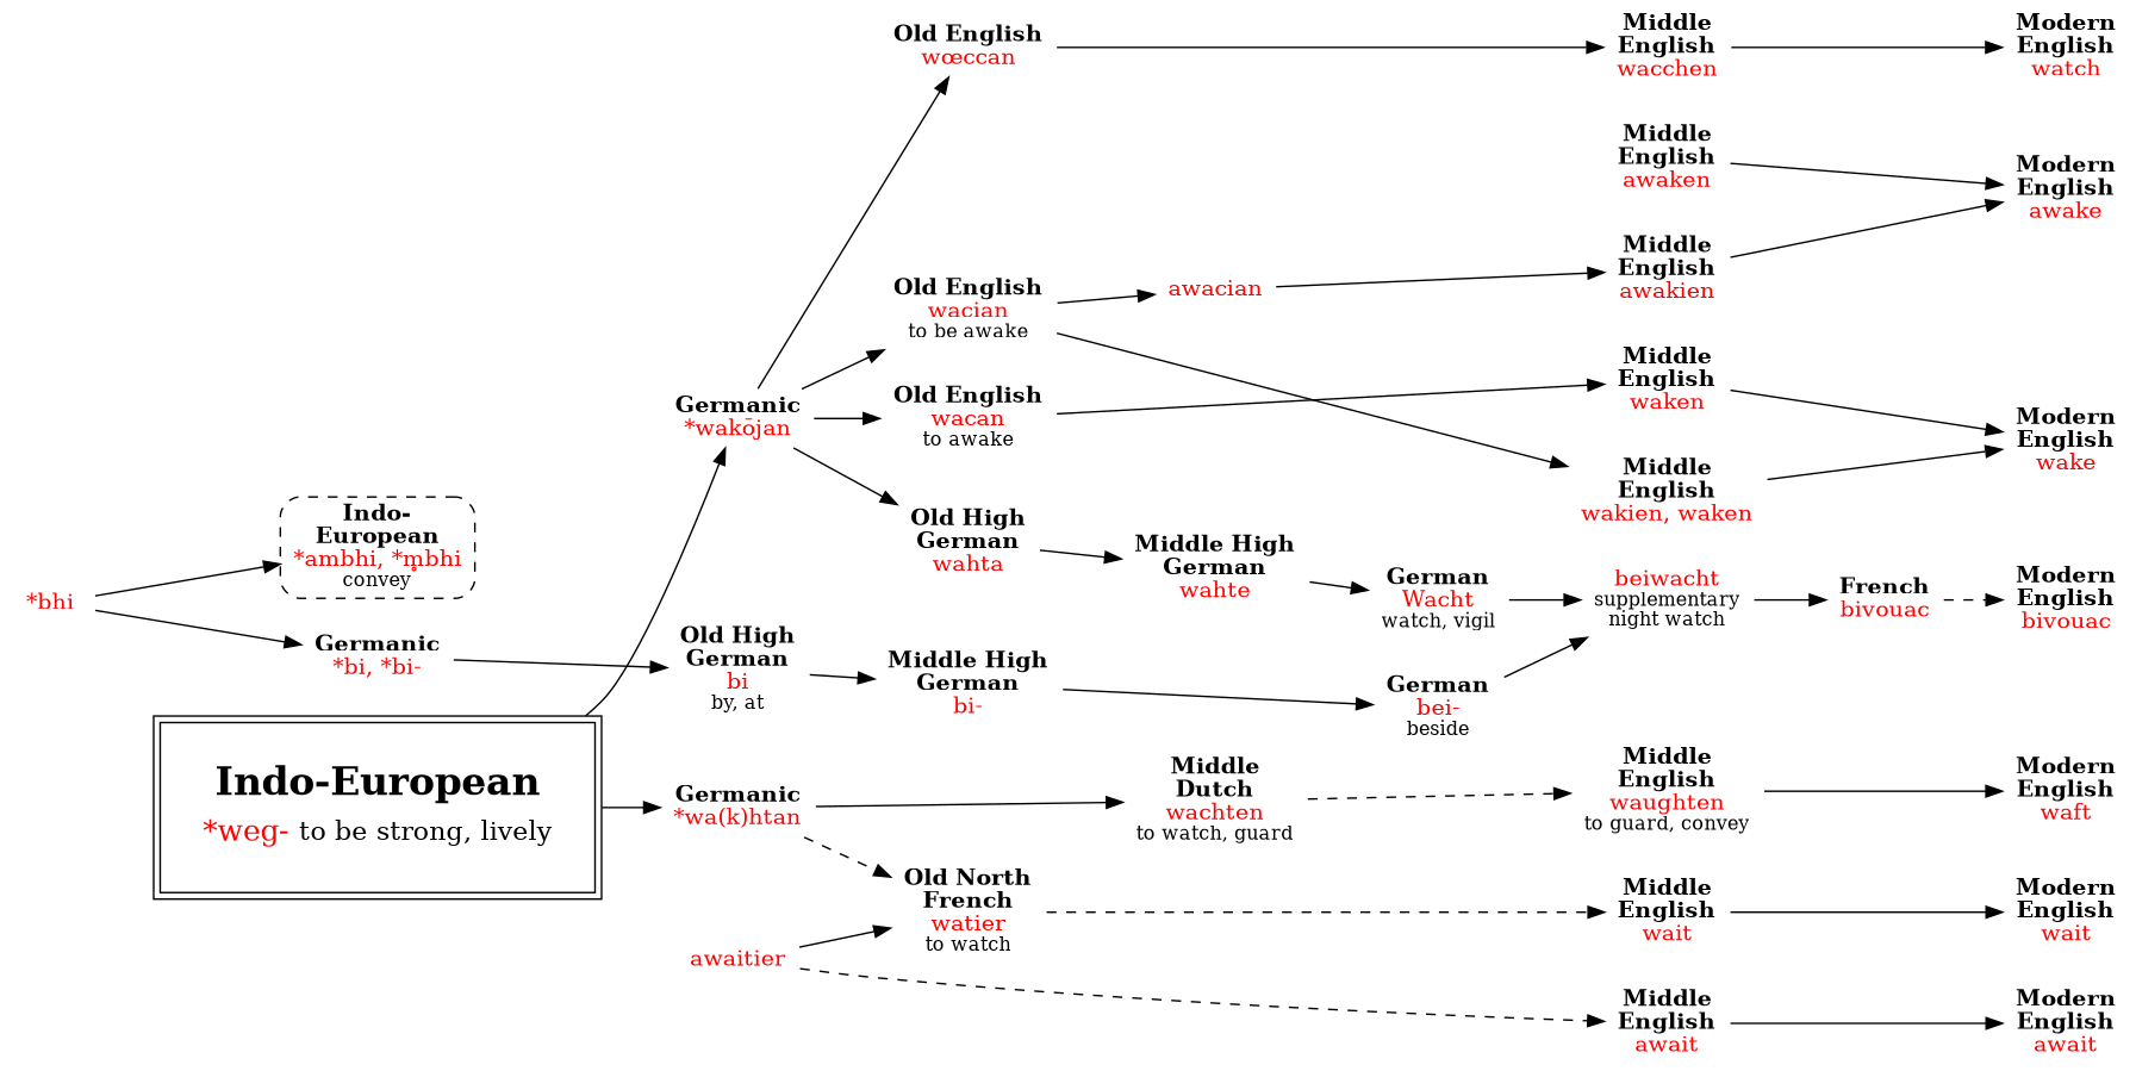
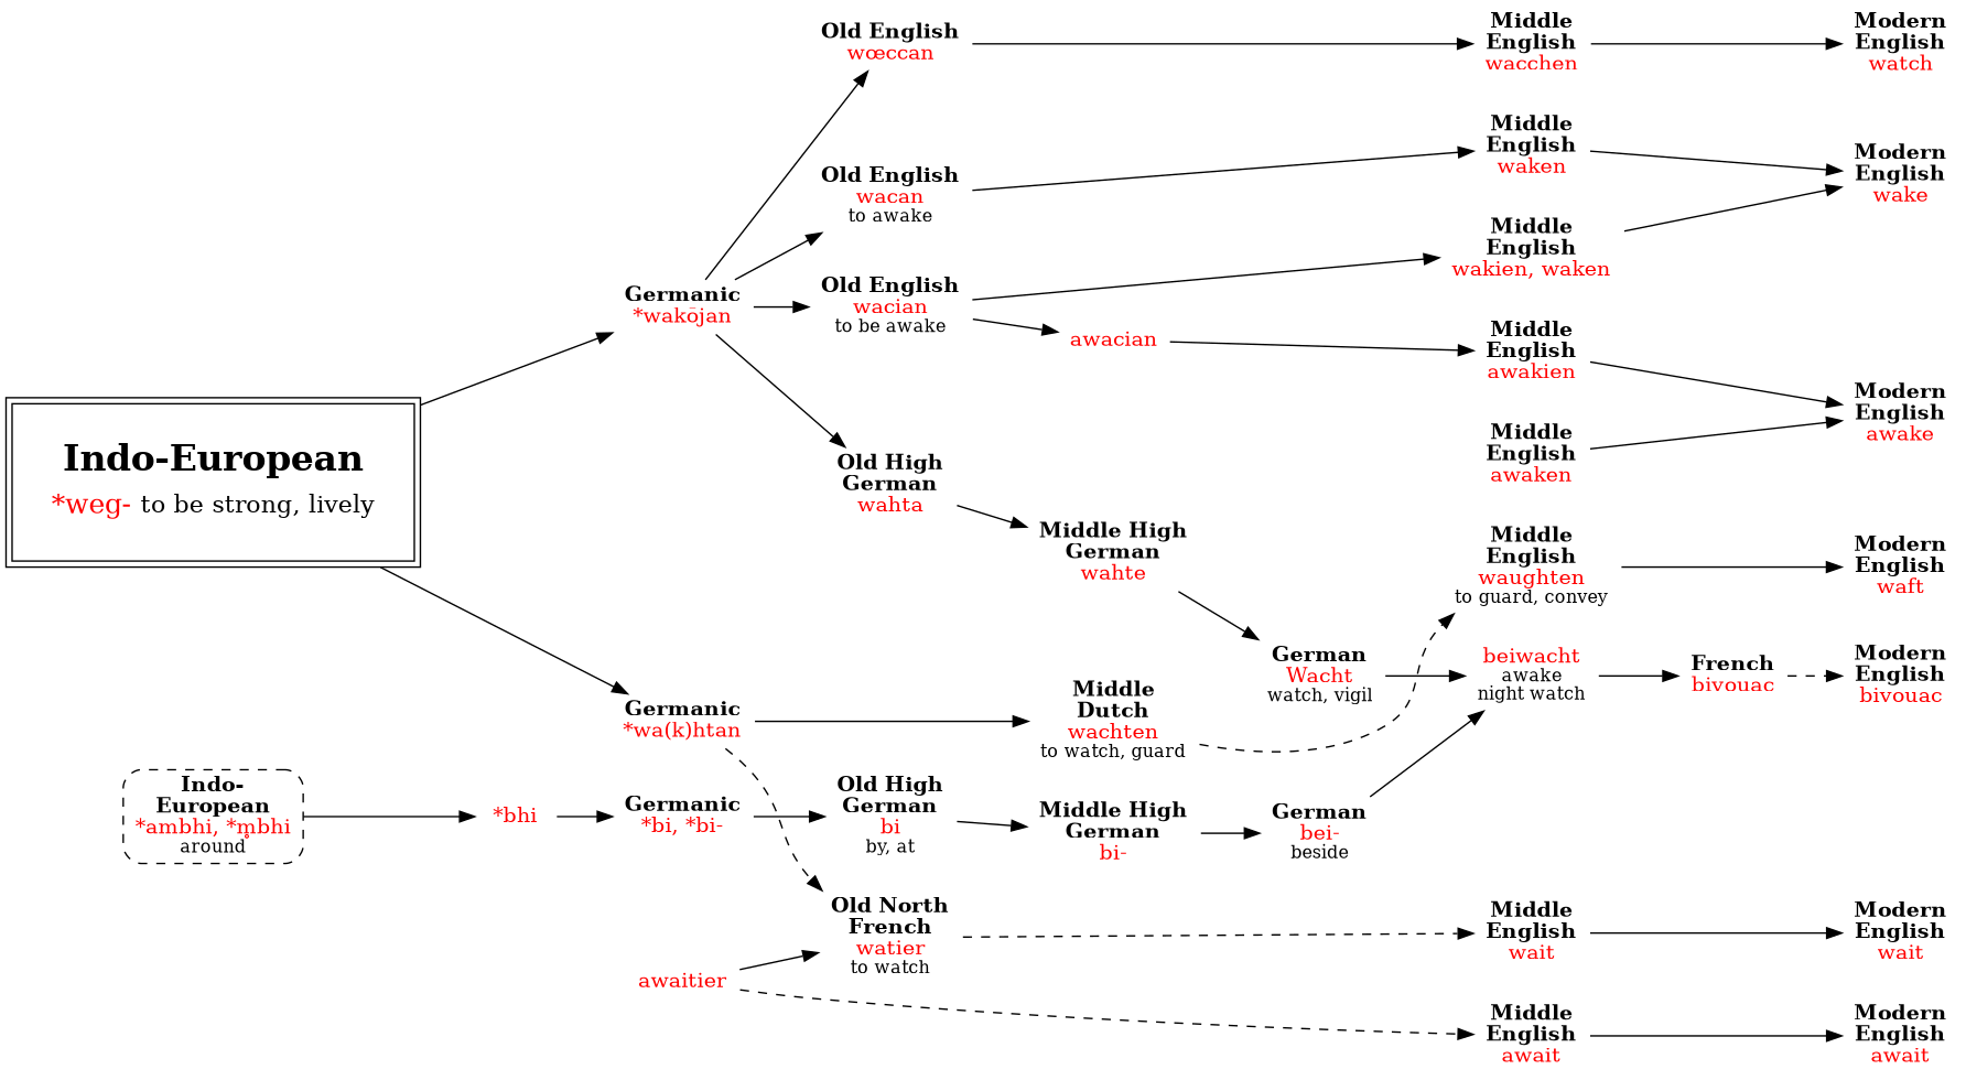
  digraph {
    rankdir=LR
    node [shape=plaintext]
    n1 [label=<<b>Germanic</b><br/><font color="red">*wakōjan</font>>]
    n2 [label=<<b>Germanic</b><br/><font color="red">*wa(k)htan</font>>]
    n3 [label=<<b>Middle<br/>English</b><br/><font color="red">waken</font>>]
    n4 [label=<<b>Middle<br/>English</b><br/><font color="red">awaken</font>>]
    n5 [label=<<b>Middle<br/>English</b><br/><font color="red">wakien, waken</font>>]
    n6 [label=<<b>Middle<br/>English</b><br/><font color="red">awakien</font>>]
    n7 [label=<<b>Middle<br/>English</b><br/><font color="red">waughten</font><br/><font point-size="12">to guard, convey</font>>]
    n8 [label=<<b>Middle<br/>English</b><br/><font color="red">wait</font>>]
    n9 [label=<<b>Middle<br/>English</b><br/><font color="red">await</font>>]
    n10 [label=<<b>Modern<br/>English</b><br/><font color="red">watch</font>>]
    n11 [label=<<b>Modern<br/>English</b><br/><font color="red">wake</font>>]
    n12 [label=<<b>Modern<br/>English</b><br/><font color="red">awake</font>>]
    n13 [label=<<b>Modern<br/>English</b><br/><font color="red">bivouac</font>>]
    n14 [label=<<b>Modern<br/>English</b><br/><font color="red">waft</font>>]
    n15 [label=<<b>Modern<br/>English</b><br/><font color="red">wait</font>>]
    n16 [label=<<b>Modern<br/>English</b><br/><font color="red">await</font>>]
    n17 [label=<<b>Old English</b><br/><font color="red">wœccan</font>>]
    n18 [label=<<b>Old English</b><br/><font color="red">wacan</font><br/><font point-size="12">to awake</font>>]
    n19 [label=<<b>Old English</b><br/><font color="red">wacian</font><br/><font point-size="12">to be awake</font>>]
    n20 [label=<<b>Old High<br/>German</b><br/><font color="red">wahta</font>>]
    n21 [label=<<b>Old North<br/>French</b><br/><font color="red">watier</font><br/><font point-size="12">to watch</font>>]
    n22 [label=<<b>Middle<br/>English</b><br/><font color="red">wacchen</font>>]
-   n23 [label=<<font color="red">beiwacht</font><br/><font point-size="12">supplementary<br/>night watch</font>>]
+   n23 [label=<<font color="red">beiwacht</font><br/><font point-size="12">awake<br/>night watch</font>>]
    n24 [label=<<font color="red">awacian</font>>]
    n25 [label=<<b>Middle High<br/>German</b><br/><font color="red">wahte</font>>]
    n26 [label=<<b>Middle<br/>Dutch</b><br/><font color="red">wachten</font><br/><font point-size="12">to watch, guard</font>>]
    n27 [label=<<table border="0"><tr><td colspan="2"><font point-size="24"><b>Indo-European</b></font></td></tr><tr><td><font point-size="18" color="red">*weg-</font></td><td><font point-size="16">to be strong, lively</font></td></tr></table>> margin=.3 peripheries=2 shape=box]
-   n28 [label=<<b>Indo-<br/>European</b><br/><font color="red">*ambhi, *m̥bhi</font><br/><font point-size="12">convey</font>> shape=box style="dashed,rounded"]
+   n28 [label=<<b>Indo-<br/>European</b><br/><font color="red">*ambhi, *m̥bhi</font><br/><font point-size="12">around</font>> shape=box style="dashed,rounded"]
    n29 [label=<<b>French</b><br/><font color="red">bivouac</font>>]
    n30 [label=<<b>German</b><br/><font color="red">Wacht</font><br/><font point-size="12">watch, vigil</font>>]
    n31 [label=<<font color="red">*bhi</font>>]
    n32 [label=<<b>German</b><br/><font color="red">bei-</font><br/><font point-size="12">beside</font>>]
    n33 [label=<<b>Germanic</b><br/><font color="red">*bi, *bi-</font>>]
    n34 [label=<<b>Old High<br/>German</b><br/><font color="red">bi</font><br/><font point-size="12">by, at</font>>]
    n35 [label=<<b>Middle High<br/>German</b><br/><font color="red">bi-</font>>]
    n36 [label=<<font color="red">awaitier</font>>]
    subgraph sub_1 {
      rank=same
      n1
      n2
    }
    subgraph sub_2 {
      rank=same
      n3
      n4
      n5
      n6
    }
    subgraph sub_3 {
      rank=same
      n7
      n8
      n9
    }
    subgraph sub_4 {
      rank=same
      n10
      n11
      n12
      n13
      n14
      n15
      n16
    }
    subgraph sub_5 {
      rank=same
      n17
      n18
      n19
      n20
      n21
    }
    subgraph sub_6 {
      rank=same
      n3
      n4
      n5
      n6
      n7
      n8
      n9
      n22
      n23
    }
    subgraph sub_7 {
      rank=same
      n24
      n25
      n26
    }
    subgraph sub_8 {
      rank=same
      n27
      n28
    }
    n1 -> n17
    n1 -> n18
    n1 -> n19
    n1 -> n20
    n2 -> n21 [style=dashed]
    n2 -> n26
    n3 -> n11
    n4 -> n12
    n5 -> n11
    n6 -> n12
    n7 -> n14
    n8 -> n15
    n9 -> n16
    n17 -> n22 [weight=2]
    n18 -> n3
    n19 -> n5
    n19 -> n24
    n20 -> n25
    n21 -> n8 [style=dashed]
    n22 -> n10
    n23 -> n29 [style=solid]
    n24 -> n6
    n25 -> n30
    n26 -> n7 [style=dashed]
    n27 -> n1
    n27 -> n2
-   n31 -> n28
+   n28 -> n31
    n29 -> n13 [style=dashed]
    n30 -> n23 [weight=5]
    n31 -> n33
    n32 -> n23
    n33 -> n34
    n34 -> n35
    n35 -> n32
    n36 -> n9 [style=dashed]
    n36 -> n21
  }
